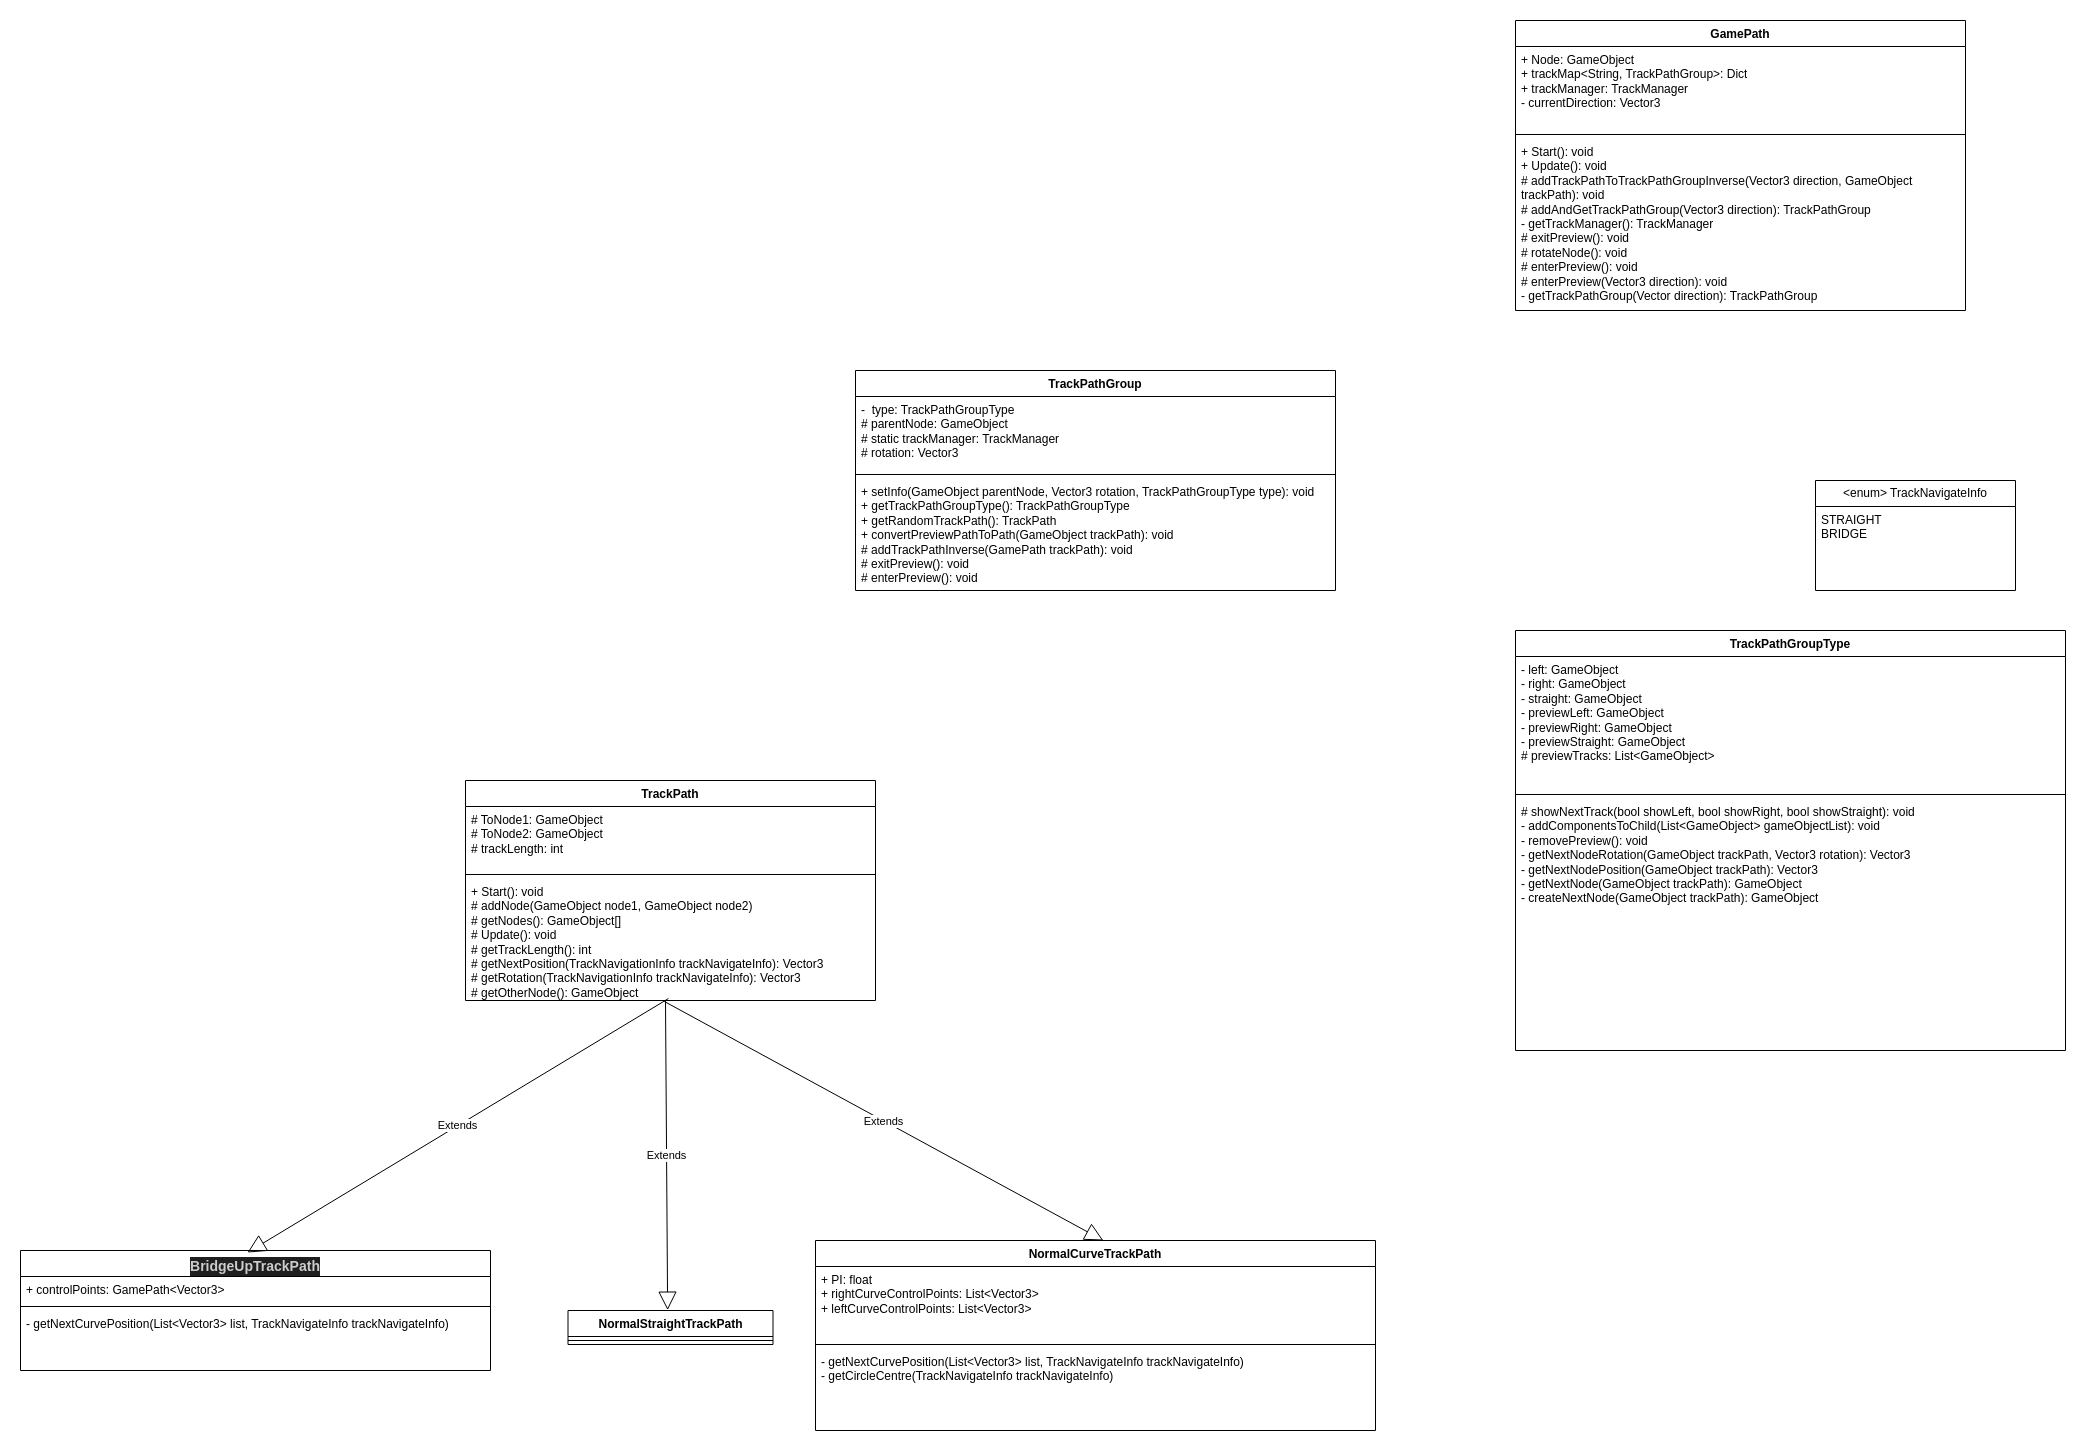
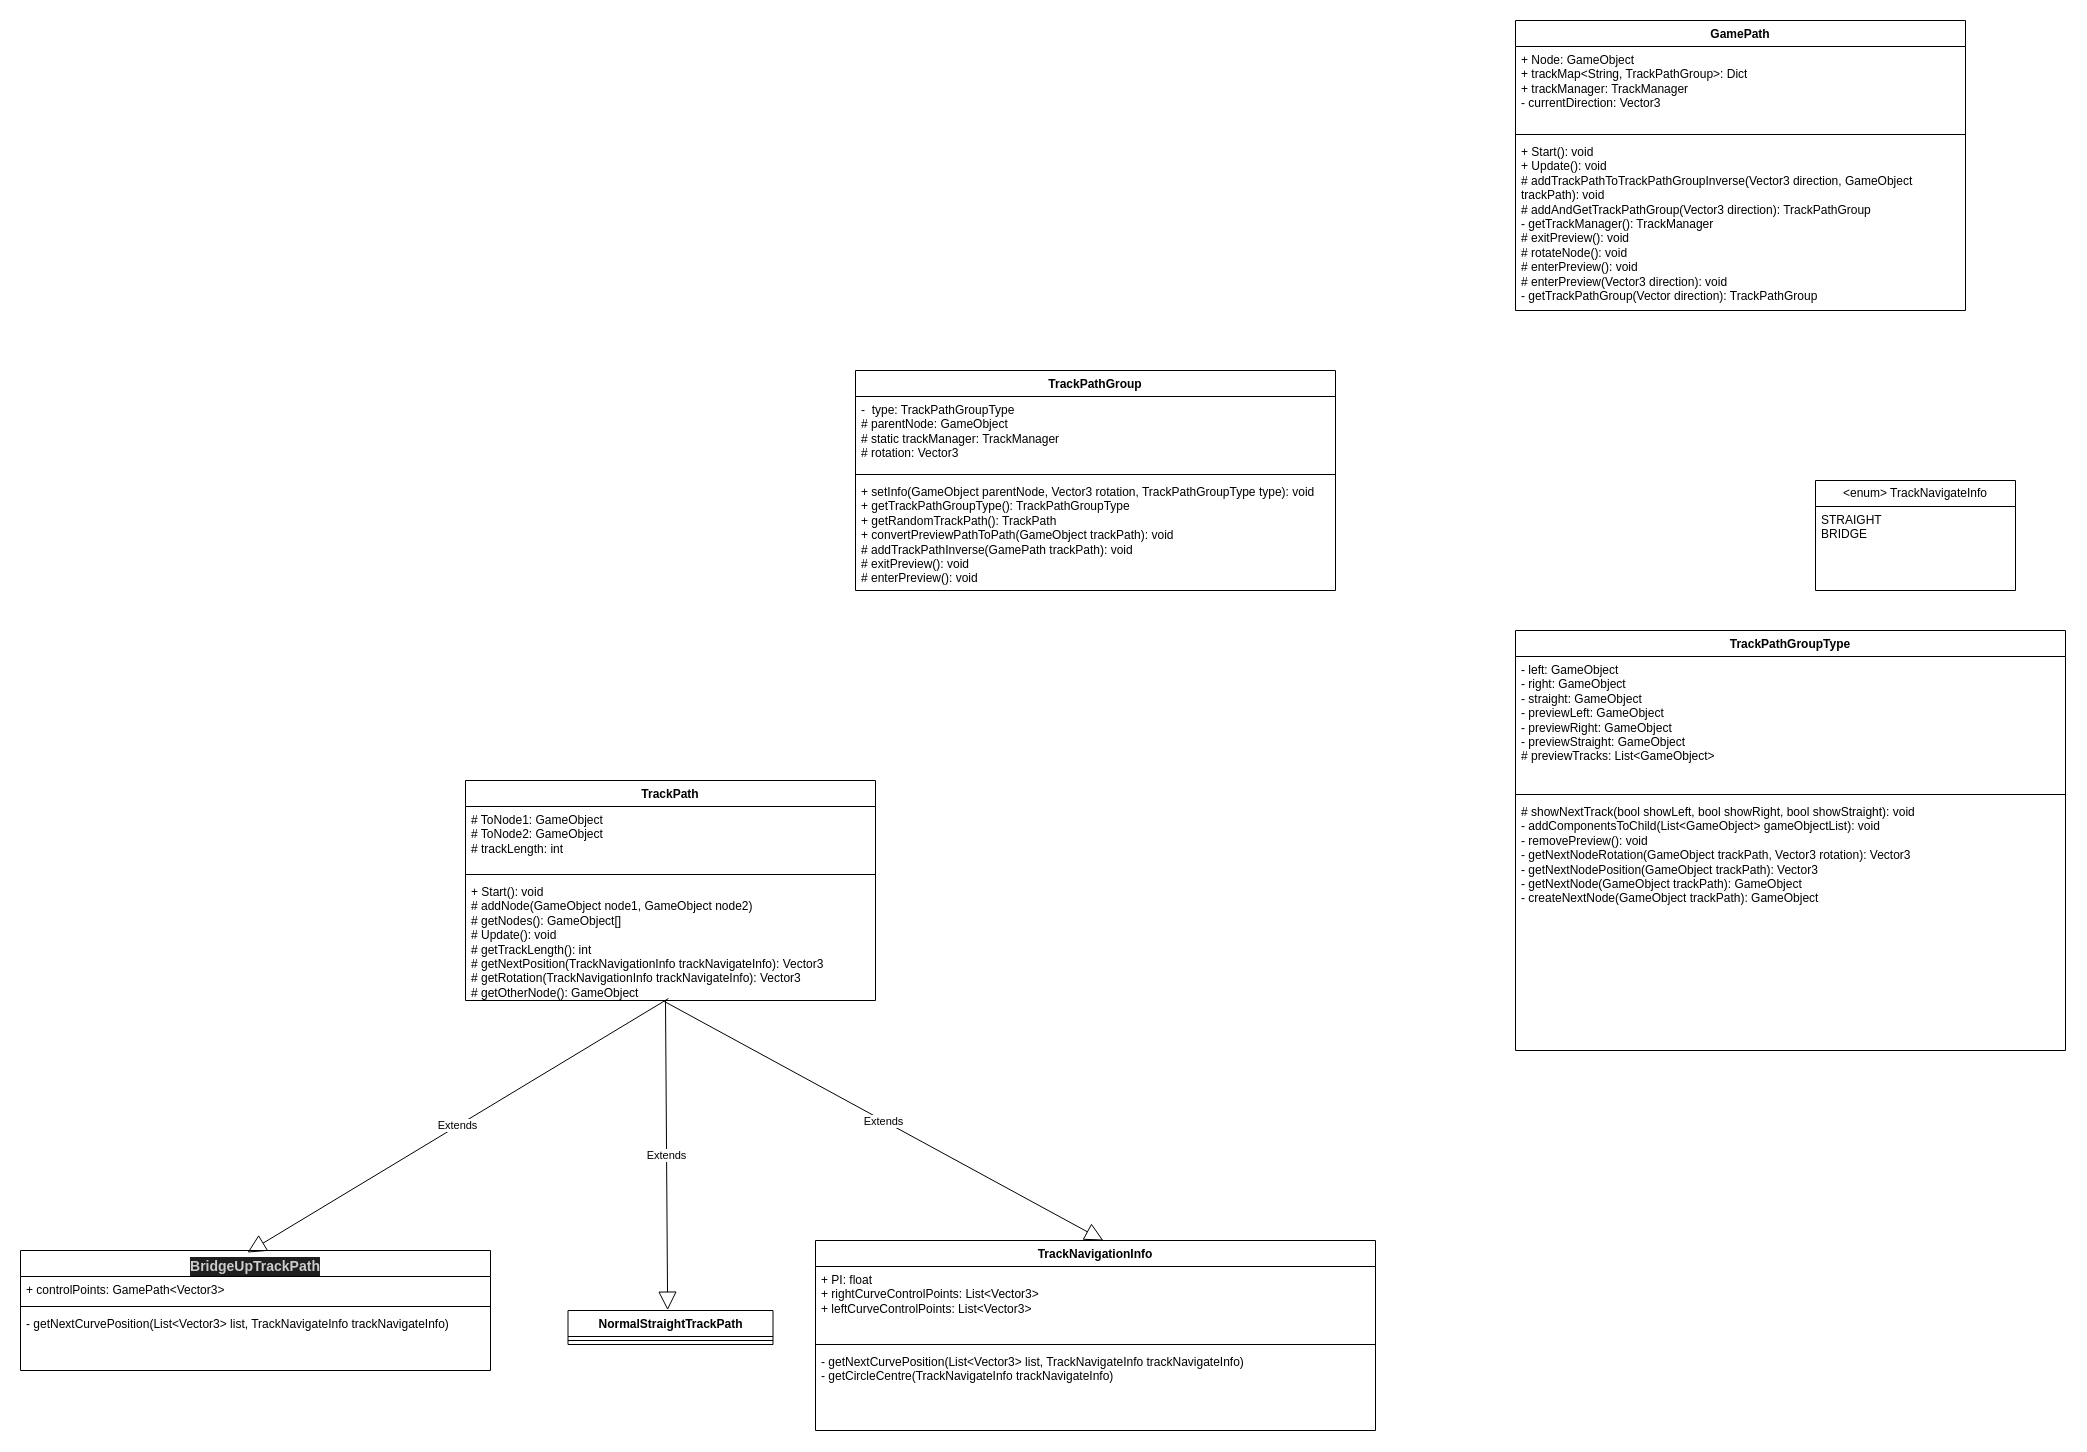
  <mxCell id="0" />
  <mxCell id="1" parent="0" />
  <mxCell id="2" value="GamePath" style="swimlane;fontStyle=1;align=center;verticalAlign=top;childLayout=stackLayout;horizontal=1;startSize=26;horizontalStack=0;resizeParent=1;resizeParentMax=0;resizeLast=0;collapsible=1;marginBottom=0;whiteSpace=wrap;html=1;" parent="1" vertex="1"><mxGeometry x="1515" y="20" width="450" height="290" as="geometry" /></mxCell>
  <mxCell id="3" value="+ Node: GameObject&lt;br&gt;+ trackMap&amp;lt;String, TrackPathGroup&amp;gt;: Dict&lt;br&gt;+ trackManager: TrackManager&lt;br&gt;- currentDirection: Vector3" style="text;strokeColor=none;fillColor=none;align=left;verticalAlign=top;spacingLeft=4;spacingRight=4;overflow=hidden;rotatable=0;points=[[0,0.5],[1,0.5]];portConstraint=eastwest;whiteSpace=wrap;html=1;" parent="2" vertex="1"><mxGeometry y="26" width="450" height="84" as="geometry" /></mxCell>
  <mxCell id="4" value="" style="line;strokeWidth=1;fillColor=none;align=left;verticalAlign=middle;spacingTop=-1;spacingLeft=3;spacingRight=3;rotatable=0;labelPosition=right;points=[];portConstraint=eastwest;strokeColor=inherit;" parent="2" vertex="1"><mxGeometry y="110" width="450" height="8" as="geometry" /></mxCell>
  <mxCell id="5" value="+ Start(): void&lt;br&gt;+ Update(): void&lt;br&gt;# addTrackPathToTrackPathGroupInverse(Vector3 direction, GameObject trackPath): void&lt;br&gt;#&amp;nbsp;addAndGetTrackPathGroup&lt;span style=&quot;background-color: initial;&quot;&gt;(Vector3 direction): TrackPathGroup&lt;/span&gt;&lt;br&gt;- getTrackManager(): TrackManager&lt;br&gt;# exitPreview(): void&lt;br&gt;# rotateNode(): void&lt;br&gt;# enterPreview(): void&lt;br&gt;# enterPreview(Vector3 direction): void&lt;br&gt;- getTrackPathGroup(Vector direction): TrackPathGroup" style="text;strokeColor=none;fillColor=none;align=left;verticalAlign=top;spacingLeft=4;spacingRight=4;overflow=hidden;rotatable=0;points=[[0,0.5],[1,0.5]];portConstraint=eastwest;whiteSpace=wrap;html=1;" parent="2" vertex="1"><mxGeometry y="118" width="450" height="172" as="geometry" /></mxCell>
  <mxCell id="6" value="TrackPathGroup" style="swimlane;fontStyle=1;align=center;verticalAlign=top;childLayout=stackLayout;horizontal=1;startSize=26;horizontalStack=0;resizeParent=1;resizeParentMax=0;resizeLast=0;collapsible=1;marginBottom=0;whiteSpace=wrap;html=1;" parent="1" vertex="1"><mxGeometry x="855" y="370" width="480" height="220" as="geometry" /></mxCell>
  <mxCell id="7" value="-&amp;nbsp; type: TrackPathGroupType&lt;br&gt;# parentNode: GameObject&lt;br&gt;# static trackManager: TrackManager&lt;br&gt;# rotation: Vector3&lt;br&gt;&amp;nbsp;" style="text;strokeColor=none;fillColor=none;align=left;verticalAlign=top;spacingLeft=4;spacingRight=4;overflow=hidden;rotatable=0;points=[[0,0.5],[1,0.5]];portConstraint=eastwest;whiteSpace=wrap;html=1;" parent="6" vertex="1"><mxGeometry y="26" width="480" height="74" as="geometry" /></mxCell>
  <mxCell id="8" value="" style="line;strokeWidth=1;fillColor=none;align=left;verticalAlign=middle;spacingTop=-1;spacingLeft=3;spacingRight=3;rotatable=0;labelPosition=right;points=[];portConstraint=eastwest;strokeColor=inherit;" parent="6" vertex="1"><mxGeometry y="100" width="480" height="8" as="geometry" /></mxCell>
  <mxCell id="9" value="+ setInfo(GameObject parentNode, Vector3 rotation, TrackPathGroupType type): void&lt;br&gt;+ getTrackPathGroupType(): TrackPathGroupType&lt;br&gt;+ getRandomTrackPath(): TrackPath&lt;br&gt;+&amp;nbsp;convertPreviewPathToPath(GameObject trackPath): void&lt;br&gt;#&amp;nbsp;addTrackPathInverse(GamePath trackPath): void&lt;br&gt;# exitPreview(): void&lt;br&gt;# enterPreview(): void&lt;br&gt;" style="text;strokeColor=none;fillColor=none;align=left;verticalAlign=top;spacingLeft=4;spacingRight=4;overflow=hidden;rotatable=0;points=[[0,0.5],[1,0.5]];portConstraint=eastwest;whiteSpace=wrap;html=1;" parent="6" vertex="1"><mxGeometry y="108" width="480" height="112" as="geometry" /></mxCell>
  <mxCell id="10" value="&amp;lt;enum&amp;gt; TrackNavigateInfo" style="swimlane;fontStyle=0;childLayout=stackLayout;horizontal=1;startSize=26;fillColor=none;horizontalStack=0;resizeParent=1;resizeParentMax=0;resizeLast=0;collapsible=1;marginBottom=0;whiteSpace=wrap;html=1;" parent="1" vertex="1"><mxGeometry x="1815" y="480" width="200" height="110" as="geometry" /></mxCell>
  <mxCell id="11" value="STRAIGHT&lt;br&gt;BRIDGE&lt;span style=&quot;white-space: pre;&quot;&gt; &lt;/span&gt;" style="text;strokeColor=none;fillColor=none;align=left;verticalAlign=top;spacingLeft=4;spacingRight=4;overflow=hidden;rotatable=0;points=[[0,0.5],[1,0.5]];portConstraint=eastwest;whiteSpace=wrap;html=1;" parent="10" vertex="1"><mxGeometry y="26" width="200" height="84" as="geometry" /></mxCell>
  <mxCell id="12" value="TrackPath" style="swimlane;fontStyle=1;align=center;verticalAlign=top;childLayout=stackLayout;horizontal=1;startSize=26;horizontalStack=0;resizeParent=1;resizeParentMax=0;resizeLast=0;collapsible=1;marginBottom=0;whiteSpace=wrap;html=1;" parent="1" vertex="1"><mxGeometry x="465" y="780" width="410" height="220" as="geometry" /></mxCell>
  <mxCell id="13" value="# ToNode1: GameObject&lt;br&gt;# ToNode2: GameObject&lt;br&gt;# trackLength: int" style="text;strokeColor=none;fillColor=none;align=left;verticalAlign=top;spacingLeft=4;spacingRight=4;overflow=hidden;rotatable=0;points=[[0,0.5],[1,0.5]];portConstraint=eastwest;whiteSpace=wrap;html=1;" parent="12" vertex="1"><mxGeometry y="26" width="410" height="64" as="geometry" /></mxCell>
  <mxCell id="14" value="" style="line;strokeWidth=1;fillColor=none;align=left;verticalAlign=middle;spacingTop=-1;spacingLeft=3;spacingRight=3;rotatable=0;labelPosition=right;points=[];portConstraint=eastwest;strokeColor=inherit;" parent="12" vertex="1"><mxGeometry y="90" width="410" height="8" as="geometry" /></mxCell>
  <mxCell id="15" value="+ Start(): void&lt;br&gt;# addNode(GameObject node1, GameObject node2)&lt;br&gt;# getNodes(): GameObject[]&lt;br&gt;# Update(): void&lt;br&gt;# getTrackLength(): int&lt;br&gt;# getNextPosition(TrackNavigationInfo trackNavigateInfo): Vector3&lt;br&gt;# getRotation(TrackNavigationInfo trackNavigateInfo): Vector3&lt;br&gt;# getOtherNode(): GameObject" style="text;strokeColor=none;fillColor=none;align=left;verticalAlign=top;spacingLeft=4;spacingRight=4;overflow=hidden;rotatable=0;points=[[0,0.5],[1,0.5]];portConstraint=eastwest;whiteSpace=wrap;html=1;" parent="12" vertex="1"><mxGeometry y="98" width="410" height="122" as="geometry" /></mxCell>
  <mxCell id="16" value="TrackPathGroupType" style="swimlane;fontStyle=1;align=center;verticalAlign=top;childLayout=stackLayout;horizontal=1;startSize=26;horizontalStack=0;resizeParent=1;resizeParentMax=0;resizeLast=0;collapsible=1;marginBottom=0;whiteSpace=wrap;html=1;" parent="1" vertex="1"><mxGeometry x="1515" y="630" width="550" height="420" as="geometry" /></mxCell>
  <mxCell id="17" value="- left: GameObject&lt;br&gt;- right: GameObject&lt;br&gt;- straight: GameObject&lt;br&gt;- previewLeft: GameObject&lt;br&gt;- previewRight: GameObject&lt;br&gt;- previewStraight: GameObject&lt;br&gt;#&amp;nbsp;previewTracks: List&amp;lt;GameObject&amp;gt;" style="text;strokeColor=none;fillColor=none;align=left;verticalAlign=top;spacingLeft=4;spacingRight=4;overflow=hidden;rotatable=0;points=[[0,0.5],[1,0.5]];portConstraint=eastwest;whiteSpace=wrap;html=1;" parent="16" vertex="1"><mxGeometry y="26" width="550" height="134" as="geometry" /></mxCell>
  <mxCell id="18" value="" style="line;strokeWidth=1;fillColor=none;align=left;verticalAlign=middle;spacingTop=-1;spacingLeft=3;spacingRight=3;rotatable=0;labelPosition=right;points=[];portConstraint=eastwest;strokeColor=inherit;" parent="16" vertex="1"><mxGeometry y="160" width="550" height="8" as="geometry" /></mxCell>
  <mxCell id="19" value="# showNextTrack(bool showLeft, bool showRight, bool showStraight): void&lt;br&gt;-&amp;nbsp;addComponentsToChild(List&amp;lt;GameObject&amp;gt; gameObjectList): void&lt;br&gt;- removePreview(): void&lt;br&gt;- getNextNodeRotation(GameObject trackPath, Vector3 rotation): Vector3&lt;br&gt;- getNextNodePosition(GameObject trackPath): Vector3&lt;br&gt;- getNextNode(GameObject trackPath): GameObject&lt;br&gt;- createNextNode(GameObject trackPath): GameObject" style="text;strokeColor=none;fillColor=none;align=left;verticalAlign=top;spacingLeft=4;spacingRight=4;overflow=hidden;rotatable=0;points=[[0,0.5],[1,0.5]];portConstraint=eastwest;whiteSpace=wrap;html=1;" parent="16" vertex="1"><mxGeometry y="168" width="550" height="252" as="geometry" /></mxCell>
- <mxCell id="20" value="NormalCurveTrackPath" style="swimlane;fontStyle=1;align=center;verticalAlign=top;childLayout=stackLayout;horizontal=1;startSize=26;horizontalStack=0;resizeParent=1;resizeParentMax=0;resizeLast=0;collapsible=1;marginBottom=0;whiteSpace=wrap;html=1;" vertex="1" parent="1"><mxGeometry x="815" y="1240" width="560" height="190" as="geometry" /></mxCell>
+ <mxCell id="20" value="TrackNavigationInfo" style="swimlane;fontStyle=1;align=center;verticalAlign=top;childLayout=stackLayout;horizontal=1;startSize=26;horizontalStack=0;resizeParent=1;resizeParentMax=0;resizeLast=0;collapsible=1;marginBottom=0;whiteSpace=wrap;html=1;" vertex="1" parent="1"><mxGeometry x="815" y="1240" width="560" height="190" as="geometry" /></mxCell>
  <mxCell id="21" value="+ PI: float&lt;br&gt;+&amp;nbsp;rightCurveControlPoints: List&amp;lt;Vector3&amp;gt;&lt;br&gt;+ leftCurveControlPoints: List&amp;lt;Vector3&amp;gt;&lt;br&gt;" style="text;strokeColor=none;fillColor=none;align=left;verticalAlign=top;spacingLeft=4;spacingRight=4;overflow=hidden;rotatable=0;points=[[0,0.5],[1,0.5]];portConstraint=eastwest;whiteSpace=wrap;html=1;" vertex="1" parent="20"><mxGeometry y="26" width="560" height="74" as="geometry" /></mxCell>
  <mxCell id="22" value="" style="line;strokeWidth=1;fillColor=none;align=left;verticalAlign=middle;spacingTop=-1;spacingLeft=3;spacingRight=3;rotatable=0;labelPosition=right;points=[];portConstraint=eastwest;strokeColor=inherit;" vertex="1" parent="20"><mxGeometry y="100" width="560" height="8" as="geometry" /></mxCell>
  <mxCell id="23" value="- getNextCurvePosition(List&amp;lt;Vector3&amp;gt; list, TrackNavigateInfo trackNavigateInfo)&lt;br&gt;- getCircleCentre(TrackNavigateInfo trackNavigateInfo)" style="text;strokeColor=none;fillColor=none;align=left;verticalAlign=top;spacingLeft=4;spacingRight=4;overflow=hidden;rotatable=0;points=[[0,0.5],[1,0.5]];portConstraint=eastwest;whiteSpace=wrap;html=1;" vertex="1" parent="20"><mxGeometry y="108" width="560" height="82" as="geometry" /></mxCell>
  <mxCell id="24" value="&lt;div style=&quot;color: rgb(204, 204, 204); background-color: rgb(31, 31, 31); font-size: 14px; line-height: 19px;&quot;&gt;BridgeUpTrackPath&lt;/div&gt;" style="swimlane;fontStyle=1;align=center;verticalAlign=top;childLayout=stackLayout;horizontal=1;startSize=26;horizontalStack=0;resizeParent=1;resizeParentMax=0;resizeLast=0;collapsible=1;marginBottom=0;whiteSpace=wrap;html=1;" vertex="1" parent="1"><mxGeometry x="20" y="1250" width="470" height="120" as="geometry" /></mxCell>
  <mxCell id="25" value="+ controlPoints: GamePath&amp;lt;Vector3&amp;gt;" style="text;strokeColor=none;fillColor=none;align=left;verticalAlign=top;spacingLeft=4;spacingRight=4;overflow=hidden;rotatable=0;points=[[0,0.5],[1,0.5]];portConstraint=eastwest;whiteSpace=wrap;html=1;" vertex="1" parent="24"><mxGeometry y="26" width="470" height="26" as="geometry" /></mxCell>
  <mxCell id="26" value="" style="line;strokeWidth=1;fillColor=none;align=left;verticalAlign=middle;spacingTop=-1;spacingLeft=3;spacingRight=3;rotatable=0;labelPosition=right;points=[];portConstraint=eastwest;strokeColor=inherit;" vertex="1" parent="24"><mxGeometry y="52" width="470" height="8" as="geometry" /></mxCell>
  <mxCell id="27" value="-&amp;nbsp;getNextCurvePosition(List&amp;lt;Vector3&amp;gt; list, TrackNavigateInfo trackNavigateInfo)&lt;br&gt;" style="text;strokeColor=none;fillColor=none;align=left;verticalAlign=top;spacingLeft=4;spacingRight=4;overflow=hidden;rotatable=0;points=[[0,0.5],[1,0.5]];portConstraint=eastwest;whiteSpace=wrap;html=1;" vertex="1" parent="24"><mxGeometry y="60" width="470" height="60" as="geometry" /></mxCell>
  <mxCell id="28" value="Extends" style="endArrow=block;endSize=16;endFill=0;html=1;rounded=0;exitX=0.495;exitY=0.984;exitDx=0;exitDy=0;exitPerimeter=0;entryX=0.483;entryY=0.017;entryDx=0;entryDy=0;entryPerimeter=0;" edge="1" parent="1" source="15" target="24"><mxGeometry width="160" relative="1" as="geometry"><mxPoint x="1125" y="980" as="sourcePoint" /><mxPoint x="635" y="1200" as="targetPoint" /></mxGeometry></mxCell>
  <mxCell id="29" value="Extends" style="endArrow=block;endSize=16;endFill=0;html=1;rounded=0;exitX=0.485;exitY=1.008;exitDx=0;exitDy=0;exitPerimeter=0;entryX=0.514;entryY=0;entryDx=0;entryDy=0;entryPerimeter=0;" edge="1" parent="1" source="15" target="20"><mxGeometry width="160" relative="1" as="geometry"><mxPoint x="1028" y="1118" as="sourcePoint" /><mxPoint x="645" y="1210" as="targetPoint" /></mxGeometry></mxCell>
  <mxCell id="30" value="NormalStraightTrackPath" style="swimlane;fontStyle=1;align=center;verticalAlign=top;childLayout=stackLayout;horizontal=1;startSize=26;horizontalStack=0;resizeParent=1;resizeParentMax=0;resizeLast=0;collapsible=1;marginBottom=0;whiteSpace=wrap;html=1;" vertex="1" parent="1"><mxGeometry x="567.5" y="1310" width="205" height="34" as="geometry" /></mxCell>
  <mxCell id="31" value="" style="line;strokeWidth=1;fillColor=none;align=left;verticalAlign=middle;spacingTop=-1;spacingLeft=3;spacingRight=3;rotatable=0;labelPosition=right;points=[];portConstraint=eastwest;strokeColor=inherit;" vertex="1" parent="30"><mxGeometry y="26" width="205" height="8" as="geometry" /></mxCell>
  <mxCell id="32" value="Extends" style="endArrow=block;endSize=16;endFill=0;html=1;rounded=0;entryX=0.486;entryY=-0.011;entryDx=0;entryDy=0;entryPerimeter=0;" edge="1" parent="1" target="30"><mxGeometry width="160" relative="1" as="geometry"><mxPoint x="665" y="1000" as="sourcePoint" /><mxPoint x="1113" y="1250" as="targetPoint" /></mxGeometry></mxCell>
